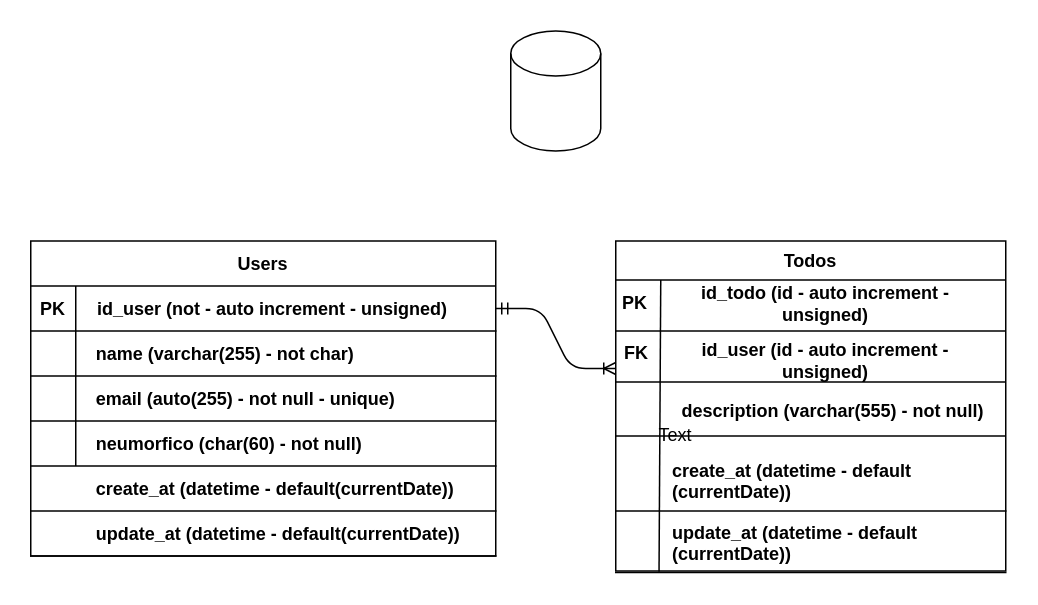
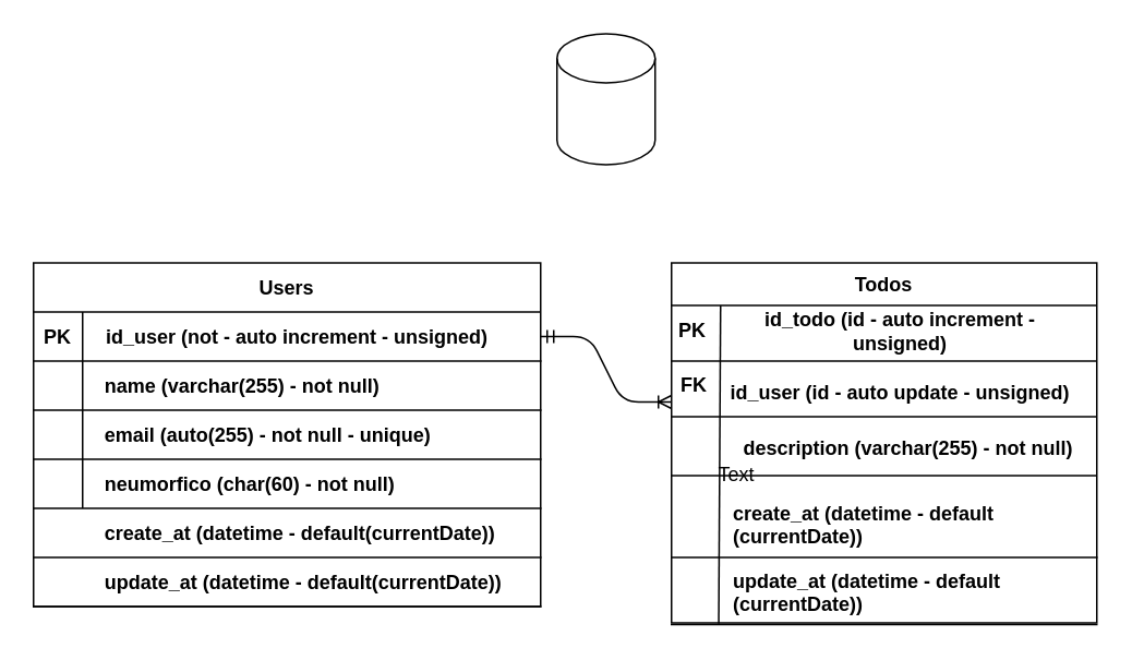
  <mxCell id="0" />
  <mxCell id="1" parent="0" />
  <mxCell id="2" value="Todos" style="swimlane;fontStyle=1;align=center;verticalAlign=top;childLayout=stackLayout;horizontal=1;startSize=26;horizontalStack=0;resizeParent=1;resizeLast=0;collapsible=1;marginBottom=0;rounded=0;shadow=0;strokeWidth=1;" parent="1" vertex="1"><mxGeometry x="410" y="160" width="260" height="220" as="geometry"><mxRectangle x="550" y="140" width="160" height="26" as="alternateBounds" /></mxGeometry></mxCell>
  <mxCell id="3" value="" style="endArrow=none;html=1;" edge="1" parent="2"><mxGeometry width="50" height="50" relative="1" as="geometry"><mxPoint y="60" as="sourcePoint" /><mxPoint x="260" y="60" as="targetPoint" /></mxGeometry></mxCell>
  <mxCell id="4" value="" style="endArrow=none;html=1;" edge="1" parent="2"><mxGeometry width="50" height="50" relative="1" as="geometry"><mxPoint y="94" as="sourcePoint" /><mxPoint x="260" y="94" as="targetPoint" /></mxGeometry></mxCell>
  <mxCell id="5" value="" style="endArrow=none;html=1;" edge="1" parent="2"><mxGeometry width="50" height="50" relative="1" as="geometry"><mxPoint y="130" as="sourcePoint" /><mxPoint x="260" y="130" as="targetPoint" /></mxGeometry></mxCell>
  <mxCell id="6" value="Users" style="shape=table;startSize=30;container=1;collapsible=1;childLayout=tableLayout;fixedRows=1;rowLines=0;fontStyle=1;align=center;resizeLast=1;" vertex="1" parent="1"><mxGeometry x="20" y="160" width="310" height="210" as="geometry" /></mxCell>
  <mxCell id="7" value="" style="shape=partialRectangle;collapsible=0;dropTarget=0;pointerEvents=0;fillColor=none;top=0;left=0;bottom=1;right=0;points=[[0,0.5],[1,0.5]];portConstraint=eastwest;" vertex="1" parent="6"><mxGeometry y="30" width="310" height="30" as="geometry" /></mxCell>
  <mxCell id="8" value="PK" style="shape=partialRectangle;connectable=0;fillColor=none;top=0;left=0;bottom=0;right=0;fontStyle=1;overflow=hidden;" vertex="1" parent="7"><mxGeometry width="30" height="30" as="geometry" /></mxCell>
  <mxCell id="9" value="  id_user (not - auto increment - unsigned)" style="shape=partialRectangle;connectable=0;fillColor=none;top=0;left=0;bottom=0;right=0;align=left;spacingLeft=6;fontStyle=1;overflow=hidden;" vertex="1" parent="7"><mxGeometry x="30" width="280" height="30" as="geometry" /></mxCell>
  <mxCell id="10" value="" style="shape=partialRectangle;collapsible=0;dropTarget=0;pointerEvents=0;fillColor=none;top=0;left=0;bottom=0;right=0;points=[[0,0.5],[1,0.5]];portConstraint=eastwest;" vertex="1" parent="6"><mxGeometry y="60" width="310" height="30" as="geometry" /></mxCell>
  <mxCell id="11" value="" style="shape=partialRectangle;connectable=0;fillColor=none;top=0;left=0;bottom=0;right=0;editable=1;overflow=hidden;" vertex="1" parent="10"><mxGeometry width="30" height="30" as="geometry" /></mxCell>
  <mxCell id="12" value="" style="shape=partialRectangle;connectable=0;fillColor=none;top=0;left=0;bottom=0;right=0;align=left;spacingLeft=6;overflow=hidden;" vertex="1" parent="10"><mxGeometry x="30" width="280" height="30" as="geometry" /></mxCell>
  <mxCell id="13" value="" style="shape=partialRectangle;collapsible=0;dropTarget=0;pointerEvents=0;fillColor=none;top=0;left=0;bottom=0;right=0;points=[[0,0.5],[1,0.5]];portConstraint=eastwest;" vertex="1" parent="6"><mxGeometry y="90" width="310" height="30" as="geometry" /></mxCell>
  <mxCell id="14" value="" style="shape=partialRectangle;connectable=0;fillColor=none;top=0;left=0;bottom=0;right=0;editable=1;overflow=hidden;" vertex="1" parent="13"><mxGeometry width="30" height="30" as="geometry" /></mxCell>
  <mxCell id="15" value="" style="shape=partialRectangle;connectable=0;fillColor=none;top=0;left=0;bottom=0;right=0;align=left;spacingLeft=6;overflow=hidden;" vertex="1" parent="13"><mxGeometry x="30" width="280" height="30" as="geometry" /></mxCell>
  <mxCell id="16" value="" style="shape=partialRectangle;collapsible=0;dropTarget=0;pointerEvents=0;fillColor=none;top=0;left=0;bottom=0;right=0;points=[[0,0.5],[1,0.5]];portConstraint=eastwest;" vertex="1" parent="6"><mxGeometry y="120" width="310" height="30" as="geometry" /></mxCell>
  <mxCell id="17" value="" style="shape=partialRectangle;connectable=0;fillColor=none;top=0;left=0;bottom=0;right=0;editable=1;overflow=hidden;" vertex="1" parent="16"><mxGeometry width="30" height="30" as="geometry" /></mxCell>
  <mxCell id="18" value="" style="shape=partialRectangle;connectable=0;fillColor=none;top=0;left=0;bottom=0;right=0;align=left;spacingLeft=6;overflow=hidden;" vertex="1" parent="16"><mxGeometry x="30" width="280" height="30" as="geometry" /></mxCell>
  <mxCell id="19" value="" style="shape=partialRectangle;collapsible=0;dropTarget=0;pointerEvents=0;fillColor=none;top=0;left=0;bottom=1;right=0;points=[[0,0.5],[1,0.5]];portConstraint=eastwest;" vertex="1" parent="1"><mxGeometry x="20" y="220" width="310" height="30" as="geometry" /></mxCell>
  <mxCell id="20" value="" style="shape=partialRectangle;connectable=0;fillColor=none;top=0;left=0;bottom=0;right=0;fontStyle=1;overflow=hidden;" vertex="1" parent="19"><mxGeometry width="51.667" height="30" as="geometry" /></mxCell>
- <mxCell id="21" value="name (varchar(255) - not char)" style="shape=partialRectangle;connectable=0;fillColor=none;top=0;left=0;bottom=0;right=0;align=left;spacingLeft=6;fontStyle=1;overflow=hidden;" vertex="1" parent="19"><mxGeometry x="35.769" width="274.231" height="30" as="geometry" /></mxCell>
+ <mxCell id="21" value="name (varchar(255) - not null)" style="shape=partialRectangle;connectable=0;fillColor=none;top=0;left=0;bottom=0;right=0;align=left;spacingLeft=6;fontStyle=1;overflow=hidden;" vertex="1" parent="19"><mxGeometry x="35.769" width="274.231" height="30" as="geometry" /></mxCell>
  <mxCell id="22" value="" style="shape=partialRectangle;collapsible=0;dropTarget=0;pointerEvents=0;fillColor=none;top=0;left=0;bottom=1;right=0;points=[[0,0.5],[1,0.5]];portConstraint=eastwest;" vertex="1" parent="1"><mxGeometry x="20" y="250" width="310" height="30" as="geometry" /></mxCell>
  <mxCell id="23" value="" style="shape=partialRectangle;connectable=0;fillColor=none;top=0;left=0;bottom=0;right=0;fontStyle=1;overflow=hidden;" vertex="1" parent="22"><mxGeometry width="51.667" height="30" as="geometry" /></mxCell>
  <mxCell id="24" value="email (auto(255) - not null - unique)" style="shape=partialRectangle;connectable=0;fillColor=none;top=0;left=0;bottom=0;right=0;align=left;spacingLeft=6;fontStyle=1;overflow=hidden;" vertex="1" parent="22"><mxGeometry x="35.769" width="274.231" height="30" as="geometry" /></mxCell>
  <mxCell id="25" value="" style="shape=partialRectangle;collapsible=0;dropTarget=0;pointerEvents=0;fillColor=none;top=0;left=0;bottom=1;right=0;points=[[0,0.5],[1,0.5]];portConstraint=eastwest;" vertex="1" parent="1"><mxGeometry x="20" y="280" width="310" height="30" as="geometry" /></mxCell>
  <mxCell id="26" value="" style="shape=partialRectangle;connectable=0;fillColor=none;top=0;left=0;bottom=0;right=0;fontStyle=1;overflow=hidden;" vertex="1" parent="25"><mxGeometry width="51.667" height="30" as="geometry" /></mxCell>
  <mxCell id="27" value="neumorfico (char(60) - not null)" style="shape=partialRectangle;connectable=0;fillColor=none;top=0;left=0;bottom=0;right=0;align=left;spacingLeft=6;fontStyle=1;overflow=hidden;" vertex="1" parent="25"><mxGeometry x="35.769" width="274.231" height="30" as="geometry" /></mxCell>
  <mxCell id="28" value="" style="shape=partialRectangle;collapsible=0;dropTarget=0;pointerEvents=0;fillColor=none;top=0;left=0;bottom=1;right=0;points=[[0,0.5],[1,0.5]];portConstraint=eastwest;" vertex="1" parent="1"><mxGeometry x="20" y="310" width="310" height="30" as="geometry" /></mxCell>
  <mxCell id="29" value="" style="shape=partialRectangle;connectable=0;fillColor=none;top=0;left=0;bottom=0;right=0;fontStyle=1;overflow=hidden;" vertex="1" parent="28"><mxGeometry width="51.667" height="30" as="geometry" /></mxCell>
  <mxCell id="30" value="create_at (datetime - default(currentDate))" style="shape=partialRectangle;connectable=0;fillColor=none;top=0;left=0;bottom=0;right=0;align=left;spacingLeft=6;fontStyle=1;overflow=hidden;" vertex="1" parent="28"><mxGeometry x="35.769" width="274.231" height="30" as="geometry" /></mxCell>
  <mxCell id="31" value="" style="shape=partialRectangle;collapsible=0;dropTarget=0;pointerEvents=0;fillColor=none;top=0;left=0;bottom=1;right=0;points=[[0,0.5],[1,0.5]];portConstraint=eastwest;" vertex="1" parent="1"><mxGeometry x="20" y="340" width="310" height="30" as="geometry" /></mxCell>
  <mxCell id="32" value="" style="shape=partialRectangle;connectable=0;fillColor=none;top=0;left=0;bottom=0;right=0;fontStyle=1;overflow=hidden;" vertex="1" parent="31"><mxGeometry width="51.667" height="30" as="geometry" /></mxCell>
  <mxCell id="33" value="update_at (datetime - default(currentDate))" style="shape=partialRectangle;connectable=0;fillColor=none;top=0;left=0;bottom=0;right=0;align=left;spacingLeft=6;fontStyle=1;overflow=hidden;" vertex="1" parent="31"><mxGeometry x="35.769" width="274.231" height="30" as="geometry" /></mxCell>
  <mxCell id="34" value="" style="endArrow=none;html=1;exitX=0.111;exitY=0.988;exitDx=0;exitDy=0;exitPerimeter=0;" edge="1" parent="1" source="43"><mxGeometry width="50" height="50" relative="1" as="geometry"><mxPoint x="440" y="385" as="sourcePoint" /><mxPoint x="440" y="186" as="targetPoint" /></mxGeometry></mxCell>
  <mxCell id="35" value="&lt;b&gt;id_todo (id - auto increment - unsigned)&lt;/b&gt;" style="text;html=1;strokeColor=none;fillColor=none;align=center;verticalAlign=middle;whiteSpace=wrap;rounded=0;" vertex="1" parent="1"><mxGeometry x="440" y="192" width="220" height="20" as="geometry" /></mxCell>
  <mxCell id="36" value="PK" style="text;html=1;strokeColor=none;fillColor=none;align=center;verticalAlign=middle;whiteSpace=wrap;rounded=0;fontStyle=1" vertex="1" parent="1"><mxGeometry x="403" y="192" width="40" height="20" as="geometry" /></mxCell>
- <mxCell id="37" value="&lt;b&gt;id_user (id - auto increment - unsigned)&lt;/b&gt;" style="text;html=1;strokeColor=none;fillColor=none;align=center;verticalAlign=middle;whiteSpace=wrap;rounded=0;" vertex="1" parent="1"><mxGeometry x="440" y="230" width="220" height="20" as="geometry" /></mxCell>
+ <mxCell id="37" value="&lt;b&gt;id_user (id - auto update - unsigned)&lt;/b&gt;" style="text;html=1;strokeColor=none;fillColor=none;align=center;verticalAlign=middle;whiteSpace=wrap;rounded=0;" vertex="1" parent="1"><mxGeometry x="440" y="230" width="220" height="20" as="geometry" /></mxCell>
  <mxCell id="38" value="FK" style="text;html=1;strokeColor=none;fillColor=none;align=center;verticalAlign=middle;whiteSpace=wrap;rounded=0;fontStyle=1" vertex="1" parent="1"><mxGeometry x="404" y="225" width="40" height="20" as="geometry" /></mxCell>
- <mxCell id="39" value="&lt;b&gt;description (varchar(555) - not null)&lt;/b&gt;" style="text;html=1;strokeColor=none;fillColor=none;align=center;verticalAlign=middle;whiteSpace=wrap;rounded=0;" vertex="1" parent="1"><mxGeometry x="450" y="264" width="210" height="20" as="geometry" /></mxCell>
+ <mxCell id="39" value="&lt;b&gt;description (varchar(255) - not null)&lt;/b&gt;" style="text;html=1;strokeColor=none;fillColor=none;align=center;verticalAlign=middle;whiteSpace=wrap;rounded=0;" vertex="1" parent="1"><mxGeometry x="450" y="264" width="210" height="20" as="geometry" /></mxCell>
  <mxCell id="40" value="" style="shape=partialRectangle;collapsible=0;dropTarget=0;pointerEvents=0;fillColor=none;top=0;left=0;bottom=1;right=0;points=[[0,0.5],[1,0.5]];portConstraint=eastwest;" vertex="1" parent="1"><mxGeometry x="410" y="299" width="260" height="41" as="geometry" /></mxCell>
  <mxCell id="41" value="" style="shape=partialRectangle;connectable=0;fillColor=none;top=0;left=0;bottom=0;right=0;fontStyle=1;overflow=hidden;" vertex="1" parent="40"><mxGeometry width="43.333" height="41" as="geometry" /></mxCell>
  <mxCell id="42" value="create_at (datetime - default&#10;(currentDate))" style="shape=partialRectangle;connectable=0;fillColor=none;top=0;left=0;bottom=0;right=0;align=left;spacingLeft=6;fontStyle=1;overflow=hidden;" vertex="1" parent="40"><mxGeometry x="30.0" width="230.0" height="41" as="geometry" /></mxCell>
  <mxCell id="43" value="" style="shape=partialRectangle;collapsible=0;dropTarget=0;pointerEvents=0;fillColor=none;top=0;left=0;bottom=1;right=0;points=[[0,0.5],[1,0.5]];portConstraint=eastwest;" vertex="1" parent="1"><mxGeometry x="410" y="341" width="260" height="40" as="geometry" /></mxCell>
  <mxCell id="44" value="" style="shape=partialRectangle;connectable=0;fillColor=none;top=0;left=0;bottom=0;right=0;fontStyle=1;overflow=hidden;" vertex="1" parent="43"><mxGeometry width="43.333" height="40" as="geometry" /></mxCell>
  <mxCell id="45" value="update_at (datetime - default&#10;(currentDate))" style="shape=partialRectangle;connectable=0;fillColor=none;top=0;left=0;bottom=0;right=0;align=left;spacingLeft=6;fontStyle=1;overflow=hidden;" vertex="1" parent="43"><mxGeometry x="30.0" width="230.0" height="40" as="geometry" /></mxCell>
  <mxCell id="46" value="Text" style="text;html=1;strokeColor=none;fillColor=none;align=center;verticalAlign=middle;whiteSpace=wrap;rounded=0;" vertex="1" parent="1"><mxGeometry x="430" y="280" width="40" height="20" as="geometry" /></mxCell>
  <mxCell id="47" value="" style="edgeStyle=entityRelationEdgeStyle;fontSize=12;html=1;endArrow=ERoneToMany;startArrow=ERmandOne;exitX=1;exitY=0.5;exitDx=0;exitDy=0;" edge="1" parent="1" source="7"><mxGeometry width="100" height="100" relative="1" as="geometry"><mxPoint x="300" y="270" as="sourcePoint" /><mxPoint x="410" y="245" as="targetPoint" /></mxGeometry></mxCell>
  <mxCell id="48" value="" style="shape=cylinder3;whiteSpace=wrap;html=1;boundedLbl=1;backgroundOutline=1;size=15;" vertex="1" parent="1"><mxGeometry x="340" y="20" width="60" height="80" as="geometry" /></mxCell>
